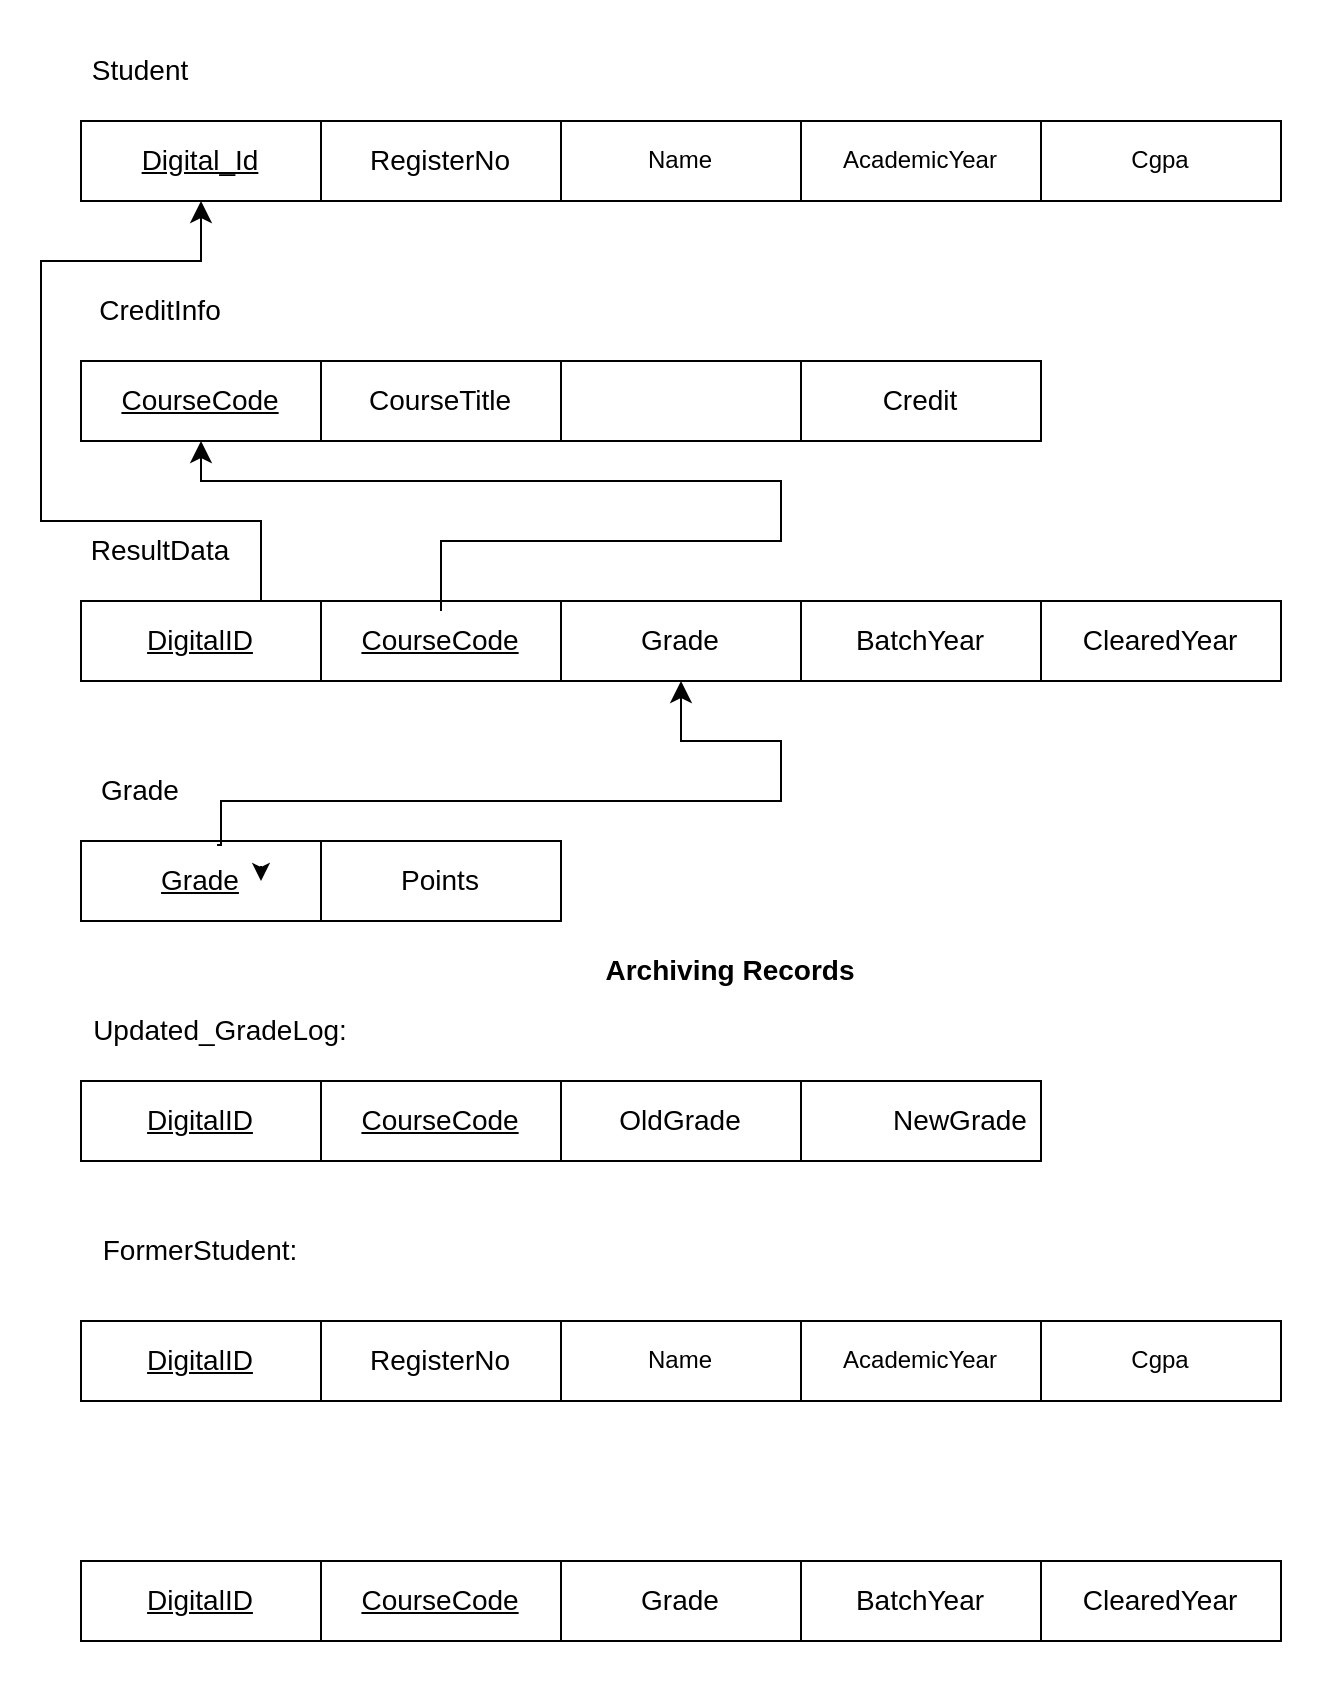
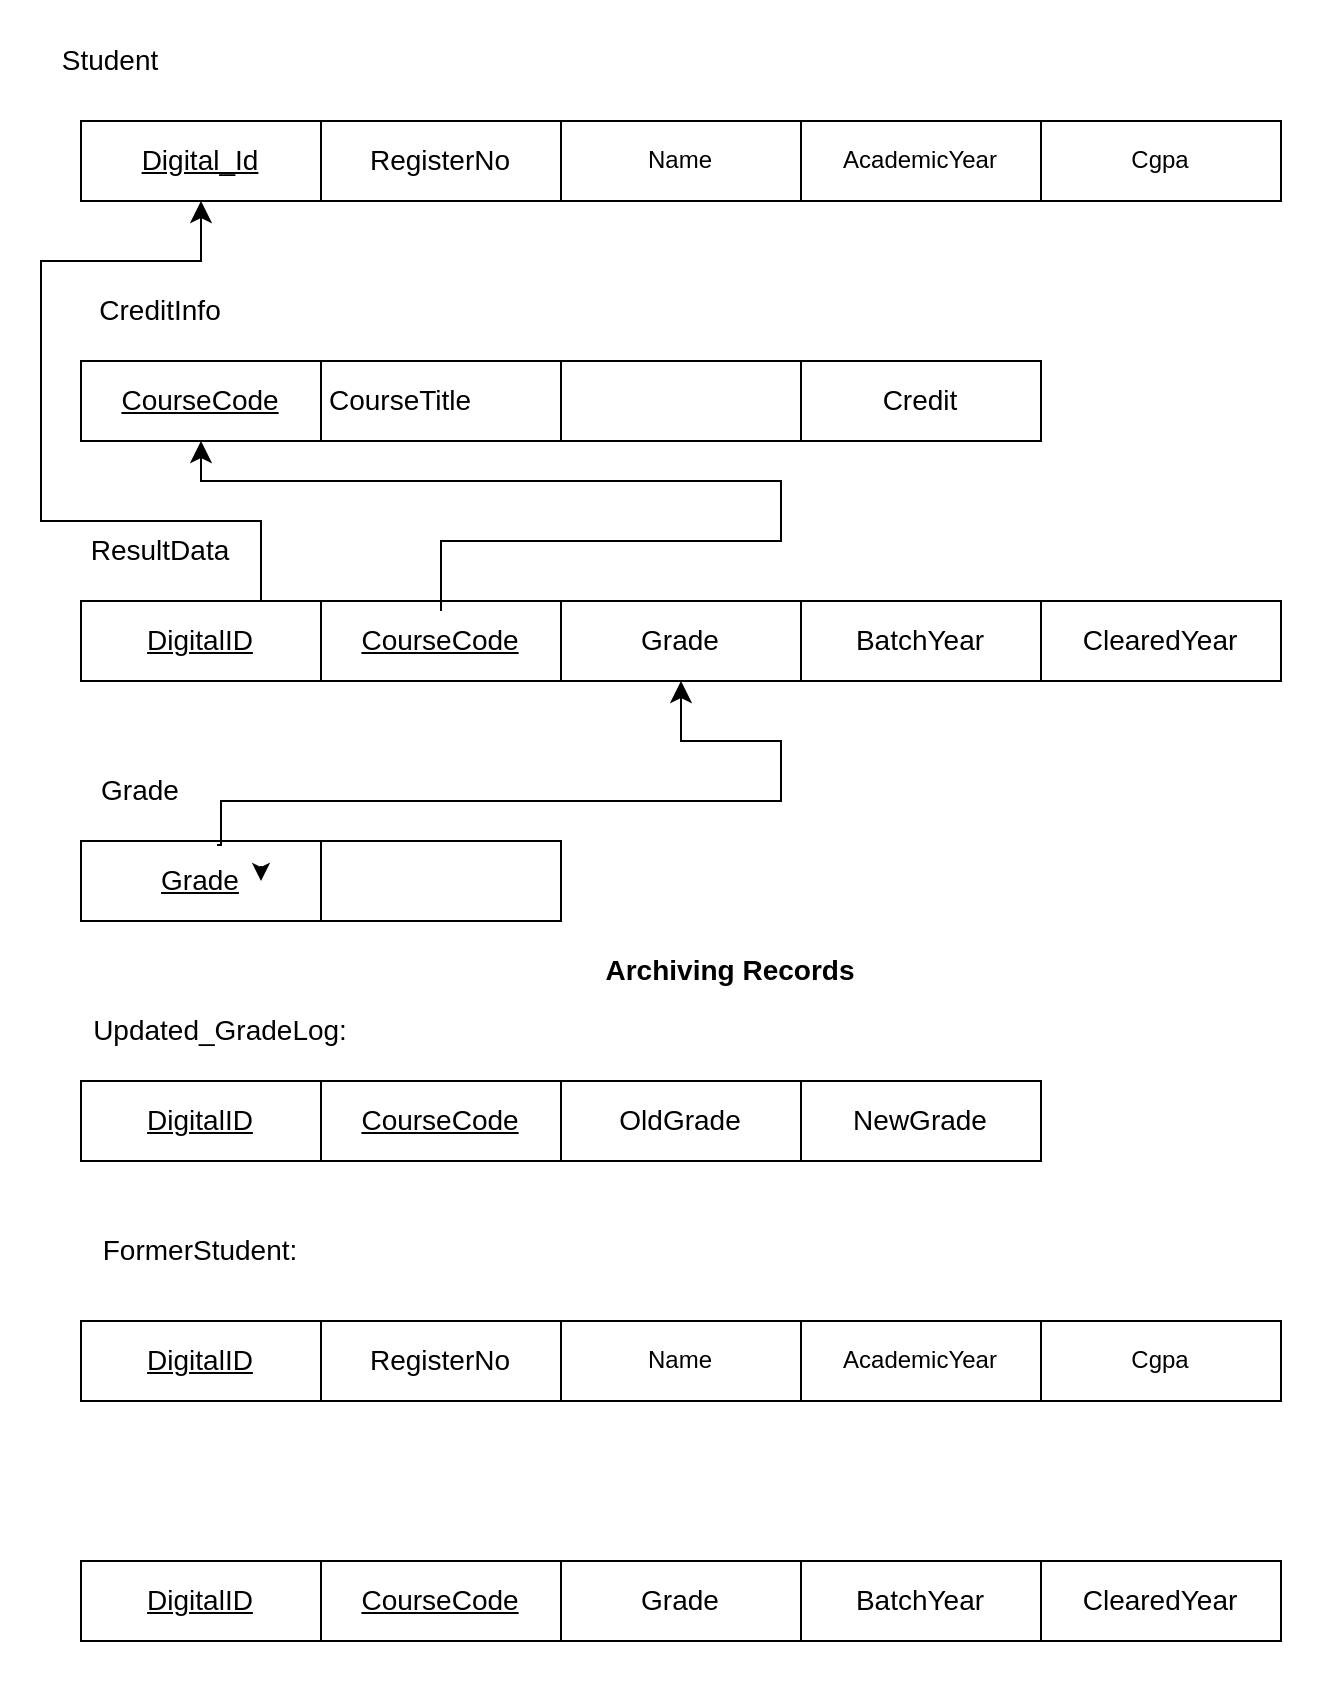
  <mxCell id="0" />
  <mxCell id="1" parent="0" />
  <mxCell id="2" value="" style="rounded=0;whiteSpace=wrap;html=1;" vertex="1" parent="1"><mxGeometry x="40" y="60" width="120" height="40" as="geometry" /></mxCell>
  <mxCell id="3" value="" style="rounded=0;whiteSpace=wrap;html=1;" vertex="1" parent="1"><mxGeometry x="160" y="60" width="120" height="40" as="geometry" /></mxCell>
  <mxCell id="4" value="" style="rounded=0;whiteSpace=wrap;html=1;" vertex="1" parent="1"><mxGeometry x="280" y="60" width="120" height="40" as="geometry" /></mxCell>
  <mxCell id="5" value="" style="rounded=0;whiteSpace=wrap;html=1;" vertex="1" parent="1"><mxGeometry x="400" y="60" width="120" height="40" as="geometry" /></mxCell>
  <mxCell id="6" value="" style="rounded=0;whiteSpace=wrap;html=1;" vertex="1" parent="1"><mxGeometry x="520" y="60" width="120" height="40" as="geometry" /></mxCell>
- <mxCell id="7" value="&lt;font style=&quot;font-size: 14px;&quot;&gt;Student&lt;/font&gt;" style="text;html=1;align=center;verticalAlign=middle;whiteSpace=wrap;rounded=0;" vertex="1" parent="1"><mxGeometry x="40" y="20" width="60" height="30" as="geometry" /></mxCell>
+ <mxCell id="7" value="&lt;font style=&quot;font-size: 14px;&quot;&gt;Student&lt;/font&gt;" style="text;html=1;align=center;verticalAlign=middle;whiteSpace=wrap;rounded=0;" vertex="1" parent="1"><mxGeometry x="25" y="15" width="60" height="30" as="geometry" /></mxCell>
  <mxCell id="8" value="&lt;span style=&quot;font-size: 14px;&quot;&gt;&lt;u&gt;Digital_Id&lt;/u&gt;&lt;/span&gt;" style="text;html=1;align=center;verticalAlign=middle;whiteSpace=wrap;rounded=0;" vertex="1" parent="1"><mxGeometry x="70" y="65" width="60" height="30" as="geometry" /></mxCell>
  <mxCell id="9" value="&lt;span style=&quot;font-size: 14px;&quot;&gt;RegisterNo&lt;/span&gt;" style="text;html=1;align=center;verticalAlign=middle;whiteSpace=wrap;rounded=0;" vertex="1" parent="1"><mxGeometry x="190" y="65" width="60" height="30" as="geometry" /></mxCell>
  <mxCell id="10" value="Name" style="text;html=1;align=center;verticalAlign=middle;whiteSpace=wrap;rounded=0;" vertex="1" parent="1"><mxGeometry x="310" y="65" width="60" height="30" as="geometry" /></mxCell>
  <mxCell id="11" value="AcademicYear" style="text;html=1;align=center;verticalAlign=middle;whiteSpace=wrap;rounded=0;" vertex="1" parent="1"><mxGeometry x="430" y="65" width="60" height="30" as="geometry" /></mxCell>
  <mxCell id="12" value="Cgpa" style="text;html=1;align=center;verticalAlign=middle;whiteSpace=wrap;rounded=0;" vertex="1" parent="1"><mxGeometry x="550" y="65" width="60" height="30" as="geometry" /></mxCell>
  <mxCell id="13" value="" style="rounded=0;whiteSpace=wrap;html=1;" vertex="1" parent="1"><mxGeometry x="40" y="180" width="120" height="40" as="geometry" /></mxCell>
  <mxCell id="14" value="" style="rounded=0;whiteSpace=wrap;html=1;" vertex="1" parent="1"><mxGeometry x="160" y="180" width="120" height="40" as="geometry" /></mxCell>
  <mxCell id="15" value="" style="rounded=0;whiteSpace=wrap;html=1;" vertex="1" parent="1"><mxGeometry x="280" y="180" width="120" height="40" as="geometry" /></mxCell>
  <mxCell id="16" value="" style="rounded=0;whiteSpace=wrap;html=1;" vertex="1" parent="1"><mxGeometry x="400" y="180" width="120" height="40" as="geometry" /></mxCell>
  <mxCell id="17" value="&lt;font style=&quot;font-size: 14px;&quot;&gt;CreditInfo&lt;/font&gt;" style="text;html=1;align=center;verticalAlign=middle;whiteSpace=wrap;rounded=0;" vertex="1" parent="1"><mxGeometry x="50" y="140" width="60" height="30" as="geometry" /></mxCell>
  <mxCell id="18" value="&lt;span style=&quot;font-size: 14px;&quot;&gt;&lt;u&gt;CourseCode&lt;/u&gt;&lt;/span&gt;" style="text;html=1;align=center;verticalAlign=middle;whiteSpace=wrap;rounded=0;" vertex="1" parent="1"><mxGeometry x="70" y="185" width="60" height="30" as="geometry" /></mxCell>
- <mxCell id="19" value="&lt;span style=&quot;font-size: 14px;&quot;&gt;CourseTitle&lt;/span&gt;" style="text;html=1;align=center;verticalAlign=middle;whiteSpace=wrap;rounded=0;" vertex="1" parent="1"><mxGeometry x="190" y="185" width="60" height="30" as="geometry" /></mxCell>
+ <mxCell id="19" value="&lt;span style=&quot;font-size: 14px;&quot;&gt;CourseTitle&lt;/span&gt;" style="text;html=1;align=center;verticalAlign=middle;whiteSpace=wrap;rounded=0;" vertex="1" parent="1"><mxGeometry x="170" y="185" width="60" height="30" as="geometry" /></mxCell>
  <mxCell id="20" value="&lt;span style=&quot;font-size: 14px;&quot;&gt;Credit&lt;/span&gt;" style="text;html=1;align=center;verticalAlign=middle;whiteSpace=wrap;rounded=0;" vertex="1" parent="1"><mxGeometry x="430" y="185" width="60" height="30" as="geometry" /></mxCell>
  <mxCell id="21" value="" style="rounded=0;whiteSpace=wrap;html=1;" vertex="1" parent="1"><mxGeometry x="40" y="300" width="120" height="40" as="geometry" /></mxCell>
  <mxCell id="22" value="" style="rounded=0;whiteSpace=wrap;html=1;" vertex="1" parent="1"><mxGeometry x="160" y="300" width="120" height="40" as="geometry" /></mxCell>
  <mxCell id="23" value="&lt;font style=&quot;font-size: 14px;&quot;&gt;ResultData&lt;/font&gt;" style="text;html=1;align=center;verticalAlign=middle;whiteSpace=wrap;rounded=0;" vertex="1" parent="1"><mxGeometry x="50" y="260" width="60" height="30" as="geometry" /></mxCell>
  <mxCell id="24" value="&lt;span style=&quot;font-size: 14px;&quot;&gt;&lt;u&gt;DigitalID&lt;/u&gt;&lt;/span&gt;" style="text;html=1;align=center;verticalAlign=middle;whiteSpace=wrap;rounded=0;" vertex="1" parent="1"><mxGeometry x="70" y="305" width="60" height="30" as="geometry" /></mxCell>
  <mxCell id="25" value="&lt;span style=&quot;font-size: 14px;&quot;&gt;CourseCode&lt;/span&gt;" style="text;html=1;align=center;verticalAlign=middle;whiteSpace=wrap;rounded=0;fontStyle=4" vertex="1" parent="1"><mxGeometry x="190" y="305" width="60" height="30" as="geometry" /></mxCell>
  <mxCell id="26" value="" style="rounded=0;whiteSpace=wrap;html=1;" vertex="1" parent="1"><mxGeometry x="280" y="300" width="120" height="40" as="geometry" /></mxCell>
  <mxCell id="27" value="&lt;span style=&quot;font-size: 14px;&quot;&gt;Grade&lt;/span&gt;" style="text;html=1;align=center;verticalAlign=middle;whiteSpace=wrap;rounded=0;" vertex="1" parent="1"><mxGeometry x="310" y="305" width="60" height="30" as="geometry" /></mxCell>
  <mxCell id="28" value="" style="rounded=0;whiteSpace=wrap;html=1;" vertex="1" parent="1"><mxGeometry x="400" y="300" width="120" height="40" as="geometry" /></mxCell>
  <mxCell id="29" value="&lt;span style=&quot;font-size: 14px;&quot;&gt;BatchYear&lt;/span&gt;" style="text;html=1;align=center;verticalAlign=middle;whiteSpace=wrap;rounded=0;" vertex="1" parent="1"><mxGeometry x="430" y="305" width="60" height="30" as="geometry" /></mxCell>
  <mxCell id="30" value="" style="rounded=0;whiteSpace=wrap;html=1;" vertex="1" parent="1"><mxGeometry x="40" y="420" width="120" height="40" as="geometry" /></mxCell>
  <mxCell id="31" value="" style="rounded=0;whiteSpace=wrap;html=1;" vertex="1" parent="1"><mxGeometry x="160" y="420" width="120" height="40" as="geometry" /></mxCell>
  <mxCell id="32" value="&lt;span style=&quot;font-size: 14px;&quot;&gt;&lt;u&gt;Grade&lt;/u&gt;&lt;/span&gt;" style="text;html=1;align=center;verticalAlign=middle;whiteSpace=wrap;rounded=0;" vertex="1" parent="1"><mxGeometry x="70" y="425" width="60" height="30" as="geometry" /></mxCell>
- <mxCell id="33" value="&lt;span style=&quot;font-size: 14px;&quot;&gt;Points&lt;/span&gt;" style="text;html=1;align=center;verticalAlign=middle;whiteSpace=wrap;rounded=0;" vertex="1" parent="1"><mxGeometry x="190" y="425" width="60" height="30" as="geometry" /></mxCell>
  <mxCell id="34" style="edgeStyle=orthogonalEdgeStyle;rounded=0;orthogonalLoop=1;jettySize=auto;html=1;exitX=1;exitY=0.25;exitDx=0;exitDy=0;entryX=1;entryY=0.5;entryDx=0;entryDy=0;" edge="1" parent="1" source="32" target="32"><mxGeometry relative="1" as="geometry" /></mxCell>
  <mxCell id="35" value="&lt;font style=&quot;font-size: 14px;&quot;&gt;Grade&lt;/font&gt;" style="text;html=1;align=center;verticalAlign=middle;whiteSpace=wrap;rounded=0;" vertex="1" parent="1"><mxGeometry x="40" y="380" width="60" height="30" as="geometry" /></mxCell>
  <mxCell id="36" value="" style="edgeStyle=segmentEdgeStyle;endArrow=classic;html=1;curved=0;rounded=0;endSize=8;startSize=8;exitX=0.5;exitY=0;exitDx=0;exitDy=0;entryX=0.5;entryY=1;entryDx=0;entryDy=0;" edge="1" parent="1" source="25" target="13"><mxGeometry width="50" height="50" relative="1" as="geometry"><mxPoint x="340" y="320" as="sourcePoint" /><mxPoint x="390" y="270" as="targetPoint" /><Array as="points"><mxPoint x="220" y="270" /><mxPoint x="390" y="270" /><mxPoint x="390" y="240" /><mxPoint x="100" y="240" /></Array></mxGeometry></mxCell>
  <mxCell id="37" value="" style="edgeStyle=segmentEdgeStyle;endArrow=classic;html=1;curved=0;rounded=0;endSize=8;startSize=8;exitX=0.567;exitY=0.05;exitDx=0;exitDy=0;exitPerimeter=0;entryX=0.5;entryY=1;entryDx=0;entryDy=0;" edge="1" parent="1" source="30" target="26"><mxGeometry width="50" height="50" relative="1" as="geometry"><mxPoint x="110" y="410" as="sourcePoint" /><mxPoint x="390" y="270" as="targetPoint" /><Array as="points"><mxPoint x="110" y="422" /><mxPoint x="110" y="400" /><mxPoint x="390" y="400" /><mxPoint x="390" y="370" /><mxPoint x="340" y="370" /></Array></mxGeometry></mxCell>
  <mxCell id="38" value="" style="edgeStyle=segmentEdgeStyle;endArrow=classic;html=1;curved=0;rounded=0;endSize=8;startSize=8;entryX=0.5;entryY=1;entryDx=0;entryDy=0;exitX=0.75;exitY=0;exitDx=0;exitDy=0;" edge="1" parent="1" source="21" target="2"><mxGeometry width="50" height="50" relative="1" as="geometry"><mxPoint x="60" y="240" as="sourcePoint" /><mxPoint x="390" y="170" as="targetPoint" /><Array as="points"><mxPoint x="130" y="260" /><mxPoint x="20" y="260" /><mxPoint x="20" y="130" /><mxPoint x="100" y="130" /></Array></mxGeometry></mxCell>
  <mxCell id="39" value="&lt;font style=&quot;font-size: 14px;&quot;&gt;Updated_GradeLog:&lt;/font&gt;" style="text;html=1;align=center;verticalAlign=middle;whiteSpace=wrap;rounded=0;" vertex="1" parent="1"><mxGeometry x="80" y="500" width="60" height="30" as="geometry" /></mxCell>
  <mxCell id="40" value="" style="rounded=0;whiteSpace=wrap;html=1;" vertex="1" parent="1"><mxGeometry x="40" y="540" width="120" height="40" as="geometry" /></mxCell>
  <mxCell id="41" value="" style="rounded=0;whiteSpace=wrap;html=1;" vertex="1" parent="1"><mxGeometry x="160" y="540" width="120" height="40" as="geometry" /></mxCell>
  <mxCell id="42" value="" style="rounded=0;whiteSpace=wrap;html=1;" vertex="1" parent="1"><mxGeometry x="280" y="540" width="120" height="40" as="geometry" /></mxCell>
  <mxCell id="43" value="" style="rounded=0;whiteSpace=wrap;html=1;" vertex="1" parent="1"><mxGeometry x="400" y="540" width="120" height="40" as="geometry" /></mxCell>
  <mxCell id="44" value="&lt;span style=&quot;font-size: 14px;&quot;&gt;&lt;u&gt;DigitalID&lt;/u&gt;&lt;/span&gt;" style="text;html=1;align=center;verticalAlign=middle;whiteSpace=wrap;rounded=0;" vertex="1" parent="1"><mxGeometry x="70" y="545" width="60" height="30" as="geometry" /></mxCell>
  <mxCell id="45" value="&lt;span style=&quot;font-size: 14px;&quot;&gt;CourseCode&lt;/span&gt;" style="text;html=1;align=center;verticalAlign=middle;whiteSpace=wrap;rounded=0;fontStyle=4" vertex="1" parent="1"><mxGeometry x="190" y="545" width="60" height="30" as="geometry" /></mxCell>
  <mxCell id="46" value="&lt;span style=&quot;font-size: 14px;&quot;&gt;OldGrade&lt;/span&gt;" style="text;html=1;align=center;verticalAlign=middle;whiteSpace=wrap;rounded=0;" vertex="1" parent="1"><mxGeometry x="310" y="545" width="60" height="30" as="geometry" /></mxCell>
- <mxCell id="47" value="&lt;span style=&quot;font-size: 14px;&quot;&gt;NewGrade&lt;/span&gt;" style="text;html=1;align=center;verticalAlign=middle;whiteSpace=wrap;rounded=0;" vertex="1" parent="1"><mxGeometry x="450" y="545" width="60" height="30" as="geometry" /></mxCell>
+ <mxCell id="47" value="&lt;span style=&quot;font-size: 14px;&quot;&gt;NewGrade&lt;/span&gt;" style="text;html=1;align=center;verticalAlign=middle;whiteSpace=wrap;rounded=0;" vertex="1" parent="1"><mxGeometry x="430" y="545" width="60" height="30" as="geometry" /></mxCell>
  <mxCell id="48" value="&lt;font style=&quot;font-size: 14px;&quot;&gt;FormerStudent:&lt;/font&gt;" style="text;html=1;align=center;verticalAlign=middle;whiteSpace=wrap;rounded=0;" vertex="1" parent="1"><mxGeometry x="70" y="610" width="60" height="30" as="geometry" /></mxCell>
  <mxCell id="49" value="" style="rounded=0;whiteSpace=wrap;html=1;" vertex="1" parent="1"><mxGeometry x="40" y="660" width="120" height="40" as="geometry" /></mxCell>
  <mxCell id="50" value="&lt;span style=&quot;font-size: 14px;&quot;&gt;&lt;u&gt;DigitalID&lt;/u&gt;&lt;/span&gt;" style="text;html=1;align=center;verticalAlign=middle;whiteSpace=wrap;rounded=0;" vertex="1" parent="1"><mxGeometry x="70" y="665" width="60" height="30" as="geometry" /></mxCell>
  <mxCell id="51" value="" style="rounded=0;whiteSpace=wrap;html=1;" vertex="1" parent="1"><mxGeometry x="160" y="660" width="120" height="40" as="geometry" /></mxCell>
  <mxCell id="52" value="" style="rounded=0;whiteSpace=wrap;html=1;" vertex="1" parent="1"><mxGeometry x="280" y="660" width="120" height="40" as="geometry" /></mxCell>
  <mxCell id="53" value="" style="rounded=0;whiteSpace=wrap;html=1;" vertex="1" parent="1"><mxGeometry x="400" y="660" width="120" height="40" as="geometry" /></mxCell>
  <mxCell id="54" value="" style="rounded=0;whiteSpace=wrap;html=1;" vertex="1" parent="1"><mxGeometry x="520" y="660" width="120" height="40" as="geometry" /></mxCell>
  <mxCell id="55" value="" style="rounded=0;whiteSpace=wrap;html=1;" vertex="1" parent="1"><mxGeometry x="520" y="300" width="120" height="40" as="geometry" /></mxCell>
  <mxCell id="56" value="&lt;span style=&quot;font-size: 14px;&quot;&gt;ClearedYear&lt;/span&gt;" style="text;html=1;align=center;verticalAlign=middle;whiteSpace=wrap;rounded=0;" vertex="1" parent="1"><mxGeometry x="550" y="305" width="60" height="30" as="geometry" /></mxCell>
  <mxCell id="57" value="&lt;span style=&quot;font-size: 14px;&quot;&gt;RegisterNo&lt;/span&gt;" style="text;html=1;align=center;verticalAlign=middle;whiteSpace=wrap;rounded=0;" vertex="1" parent="1"><mxGeometry x="190" y="665" width="60" height="30" as="geometry" /></mxCell>
  <mxCell id="58" value="Name" style="text;html=1;align=center;verticalAlign=middle;whiteSpace=wrap;rounded=0;" vertex="1" parent="1"><mxGeometry x="310" y="665" width="60" height="30" as="geometry" /></mxCell>
  <mxCell id="59" value="AcademicYear" style="text;html=1;align=center;verticalAlign=middle;whiteSpace=wrap;rounded=0;" vertex="1" parent="1"><mxGeometry x="430" y="665" width="60" height="30" as="geometry" /></mxCell>
  <mxCell id="60" value="Cgpa" style="text;html=1;align=center;verticalAlign=middle;whiteSpace=wrap;rounded=0;" vertex="1" parent="1"><mxGeometry x="550" y="665" width="60" height="30" as="geometry" /></mxCell>
  <mxCell id="61" value="" style="rounded=0;whiteSpace=wrap;html=1;" vertex="1" parent="1"><mxGeometry x="40" y="780" width="120" height="40" as="geometry" /></mxCell>
  <mxCell id="62" value="" style="rounded=0;whiteSpace=wrap;html=1;" vertex="1" parent="1"><mxGeometry x="160" y="780" width="120" height="40" as="geometry" /></mxCell>
  <mxCell id="63" value="" style="rounded=0;whiteSpace=wrap;html=1;" vertex="1" parent="1"><mxGeometry x="280" y="780" width="120" height="40" as="geometry" /></mxCell>
  <mxCell id="64" value="" style="rounded=0;whiteSpace=wrap;html=1;" vertex="1" parent="1"><mxGeometry x="400" y="780" width="120" height="40" as="geometry" /></mxCell>
  <mxCell id="65" value="" style="rounded=0;whiteSpace=wrap;html=1;" vertex="1" parent="1"><mxGeometry x="520" y="780" width="120" height="40" as="geometry" /></mxCell>
  <mxCell id="66" value="&lt;span style=&quot;font-size: 14px;&quot;&gt;&lt;u&gt;DigitalID&lt;/u&gt;&lt;/span&gt;" style="text;html=1;align=center;verticalAlign=middle;whiteSpace=wrap;rounded=0;" vertex="1" parent="1"><mxGeometry x="70" y="785" width="60" height="30" as="geometry" /></mxCell>
  <mxCell id="67" value="&lt;span style=&quot;font-size: 14px;&quot;&gt;CourseCode&lt;/span&gt;" style="text;html=1;align=center;verticalAlign=middle;whiteSpace=wrap;rounded=0;fontStyle=4" vertex="1" parent="1"><mxGeometry x="190" y="785" width="60" height="30" as="geometry" /></mxCell>
  <mxCell id="68" value="&lt;span style=&quot;font-size: 14px;&quot;&gt;Grade&lt;/span&gt;" style="text;html=1;align=center;verticalAlign=middle;whiteSpace=wrap;rounded=0;" vertex="1" parent="1"><mxGeometry x="310" y="785" width="60" height="30" as="geometry" /></mxCell>
  <mxCell id="69" value="&lt;span style=&quot;font-size: 14px;&quot;&gt;BatchYear&lt;/span&gt;" style="text;html=1;align=center;verticalAlign=middle;whiteSpace=wrap;rounded=0;" vertex="1" parent="1"><mxGeometry x="430" y="785" width="60" height="30" as="geometry" /></mxCell>
  <mxCell id="70" value="&lt;span style=&quot;font-size: 14px;&quot;&gt;ClearedYear&lt;/span&gt;" style="text;html=1;align=center;verticalAlign=middle;whiteSpace=wrap;rounded=0;" vertex="1" parent="1"><mxGeometry x="550" y="785" width="60" height="30" as="geometry" /></mxCell>
  <mxCell id="71" value="&lt;font style=&quot;font-size: 14px;&quot;&gt;&lt;b&gt;Archiving Records&lt;/b&gt;&lt;/font&gt;" style="text;html=1;align=center;verticalAlign=middle;whiteSpace=wrap;rounded=0;" vertex="1" parent="1"><mxGeometry x="290" y="470" width="150" height="30" as="geometry" /></mxCell>
